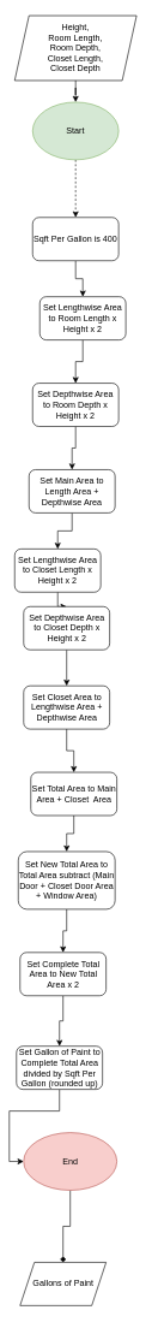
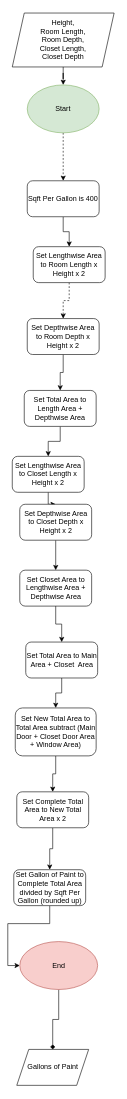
  <mxCell id="0" />
  <mxCell id="1" parent="0" />
  <mxCell id="2" value="&lt;div&gt;Height,&lt;/div&gt;&lt;div&gt;Room Length,&lt;/div&gt;&lt;div&gt;Room Depth,&lt;/div&gt;&lt;div&gt;Closet Length,&lt;/div&gt;&lt;div&gt;Closet Depth&lt;br&gt;&lt;/div&gt;" style="shape=parallelogram;perimeter=parallelogramPerimeter;whiteSpace=wrap;html=1;fixedSize=1;" vertex="1" parent="1"><mxGeometry x="20" y="20" width="170" height="90" as="geometry" /></mxCell>
  <mxCell id="3" value="" style="edgeStyle=orthogonalEdgeStyle;rounded=0;orthogonalLoop=1;jettySize=auto;html=1;dashed=1;" edge="1" parent="1" source="30" target="5"><mxGeometry relative="1" as="geometry" /></mxCell>
  <mxCell id="4" value="" style="edgeStyle=orthogonalEdgeStyle;rounded=0;orthogonalLoop=1;jettySize=auto;html=1;" edge="1" parent="1" source="5" target="7"><mxGeometry relative="1" as="geometry" /></mxCell>
  <mxCell id="5" value="Sqft Per Gallon is 400" style="rounded=1;whiteSpace=wrap;html=1;" vertex="1" parent="1"><mxGeometry x="45" y="300" width="120" height="60" as="geometry" /></mxCell>
- <mxCell id="6" value="" style="edgeStyle=orthogonalEdgeStyle;rounded=0;orthogonalLoop=1;jettySize=auto;html=1;" edge="1" parent="1" source="7" target="9"><mxGeometry relative="1" as="geometry" /></mxCell>
+ <mxCell id="6" value="" style="edgeStyle=orthogonalEdgeStyle;rounded=0;orthogonalLoop=1;jettySize=auto;html=1;dashed=1;" edge="1" parent="1" source="7" target="9"><mxGeometry relative="1" as="geometry" /></mxCell>
  <mxCell id="7" value="Set Lengthwise Area to Room Length x Height x 2" style="rounded=1;whiteSpace=wrap;html=1;" vertex="1" parent="1"><mxGeometry x="55" y="410" width="120" height="60" as="geometry" /></mxCell>
  <mxCell id="8" value="" style="edgeStyle=orthogonalEdgeStyle;rounded=0;orthogonalLoop=1;jettySize=auto;html=1;" edge="1" parent="1" source="9" target="11"><mxGeometry relative="1" as="geometry" /></mxCell>
  <mxCell id="9" value="Set Depthwise Area to Room Depth x Height x 2" style="rounded=1;whiteSpace=wrap;html=1;" vertex="1" parent="1"><mxGeometry x="45" y="530" width="120" height="60" as="geometry" /></mxCell>
  <mxCell id="10" value="" style="edgeStyle=orthogonalEdgeStyle;rounded=0;orthogonalLoop=1;jettySize=auto;html=1;" edge="1" parent="1" source="11" target="13"><mxGeometry relative="1" as="geometry" /></mxCell>
- <mxCell id="11" value="Set Main Area to Length Area + Depthwise Area " style="rounded=1;whiteSpace=wrap;html=1;" vertex="1" parent="1"><mxGeometry x="40" y="650" width="120" height="60" as="geometry" /></mxCell>
+ <mxCell id="11" value="Set Total Area to Length Area + Depthwise Area " style="rounded=1;whiteSpace=wrap;html=1;" vertex="1" parent="1"><mxGeometry x="40" y="650" width="120" height="60" as="geometry" /></mxCell>
  <mxCell id="12" value="" style="edgeStyle=orthogonalEdgeStyle;rounded=0;orthogonalLoop=1;jettySize=auto;html=1;" edge="1" parent="1" source="13" target="15"><mxGeometry relative="1" as="geometry" /></mxCell>
  <mxCell id="13" value="Set Lengthwise Area to Closet Length x Height x 2" style="rounded=1;whiteSpace=wrap;html=1;" vertex="1" parent="1"><mxGeometry x="20" y="760" width="120" height="60" as="geometry" /></mxCell>
  <mxCell id="14" value="" style="edgeStyle=orthogonalEdgeStyle;rounded=0;orthogonalLoop=1;jettySize=auto;html=1;" edge="1" parent="1" source="15" target="17"><mxGeometry relative="1" as="geometry" /></mxCell>
  <mxCell id="15" value="Set Depthwise Area to Closet Depth x Height x 2" style="rounded=1;whiteSpace=wrap;html=1;" vertex="1" parent="1"><mxGeometry x="32.5" y="840" width="120" height="60" as="geometry" /></mxCell>
  <mxCell id="16" value="" style="edgeStyle=orthogonalEdgeStyle;rounded=0;orthogonalLoop=1;jettySize=auto;html=1;" edge="1" parent="1" source="17" target="19"><mxGeometry relative="1" as="geometry" /></mxCell>
  <mxCell id="17" value="Set Closet Area to Lengthwise Area + Depthwise Area" style="rounded=1;whiteSpace=wrap;html=1;" vertex="1" parent="1"><mxGeometry x="32.5" y="950" width="120" height="60" as="geometry" /></mxCell>
  <mxCell id="18" value="" style="edgeStyle=orthogonalEdgeStyle;rounded=0;orthogonalLoop=1;jettySize=auto;html=1;" edge="1" parent="1" source="19" target="21"><mxGeometry relative="1" as="geometry" /></mxCell>
  <mxCell id="19" value="Set Total Area to Main Area + Closet&amp;nbsp; Area" style="rounded=1;whiteSpace=wrap;html=1;" vertex="1" parent="1"><mxGeometry x="42.5" y="1070" width="120" height="60" as="geometry" /></mxCell>
  <mxCell id="20" value="" style="edgeStyle=orthogonalEdgeStyle;rounded=0;orthogonalLoop=1;jettySize=auto;html=1;" edge="1" parent="1" source="21" target="23"><mxGeometry relative="1" as="geometry" /></mxCell>
  <mxCell id="21" value="Set New Total Area to Total Area subtract (Main Door + Closet Door Area + Window Area)" style="rounded=1;whiteSpace=wrap;html=1;" vertex="1" parent="1"><mxGeometry x="25" y="1180" width="135" height="80" as="geometry" /></mxCell>
  <mxCell id="22" value="" style="edgeStyle=orthogonalEdgeStyle;rounded=0;orthogonalLoop=1;jettySize=auto;html=1;" edge="1" parent="1" source="23" target="25"><mxGeometry relative="1" as="geometry" /></mxCell>
  <mxCell id="23" value="Set Complete Total Area to New Total Area x 2" style="rounded=1;whiteSpace=wrap;html=1;" vertex="1" parent="1"><mxGeometry x="27.5" y="1320" width="120" height="60" as="geometry" /></mxCell>
  <mxCell id="24" value="" style="edgeStyle=orthogonalEdgeStyle;rounded=0;orthogonalLoop=1;jettySize=auto;html=1;entryX=0;entryY=0.5;entryDx=0;entryDy=0;" edge="1" parent="1" source="25" target="27"><mxGeometry relative="1" as="geometry"><mxPoint x="440" y="830" as="targetPoint" /></mxGeometry></mxCell>
  <mxCell id="25" value="Set Gallon of Paint to Complete Total Area divided by Sqft Per Gallon (rounded up)" style="rounded=1;whiteSpace=wrap;html=1;" vertex="1" parent="1"><mxGeometry x="22.5" y="1450" width="120" height="60" as="geometry" /></mxCell>
  <mxCell id="26" value="" style="edgeStyle=orthogonalEdgeStyle;rounded=0;orthogonalLoop=1;jettySize=auto;html=1;endArrow=diamond;" edge="1" parent="1" source="27" target="28"><mxGeometry relative="1" as="geometry" /></mxCell>
  <mxCell id="27" value="End" style="ellipse;whiteSpace=wrap;html=1;fillColor=#f8cecc;strokeColor=#b85450;" vertex="1" parent="1"><mxGeometry x="32.5" y="1570" width="130" height="80" as="geometry" /></mxCell>
  <mxCell id="28" value="Gallons of Paint" style="shape=parallelogram;perimeter=parallelogramPerimeter;whiteSpace=wrap;html=1;fixedSize=1;" vertex="1" parent="1"><mxGeometry x="27.5" y="1750" width="120" height="60" as="geometry" /></mxCell>
  <mxCell id="29" value="" style="edgeStyle=orthogonalEdgeStyle;rounded=0;orthogonalLoop=1;jettySize=auto;html=1;" edge="1" parent="1" source="2" target="30"><mxGeometry relative="1" as="geometry"><mxPoint x="80" y="205" as="targetPoint" /><mxPoint x="80" y="120" as="sourcePoint" /></mxGeometry></mxCell>
  <mxCell id="30" value="Start" style="ellipse;whiteSpace=wrap;html=1;fillColor=#d5e8d4;strokeColor=#82b366;" vertex="1" parent="1"><mxGeometry x="45" y="140" width="120" height="80" as="geometry" /></mxCell>
